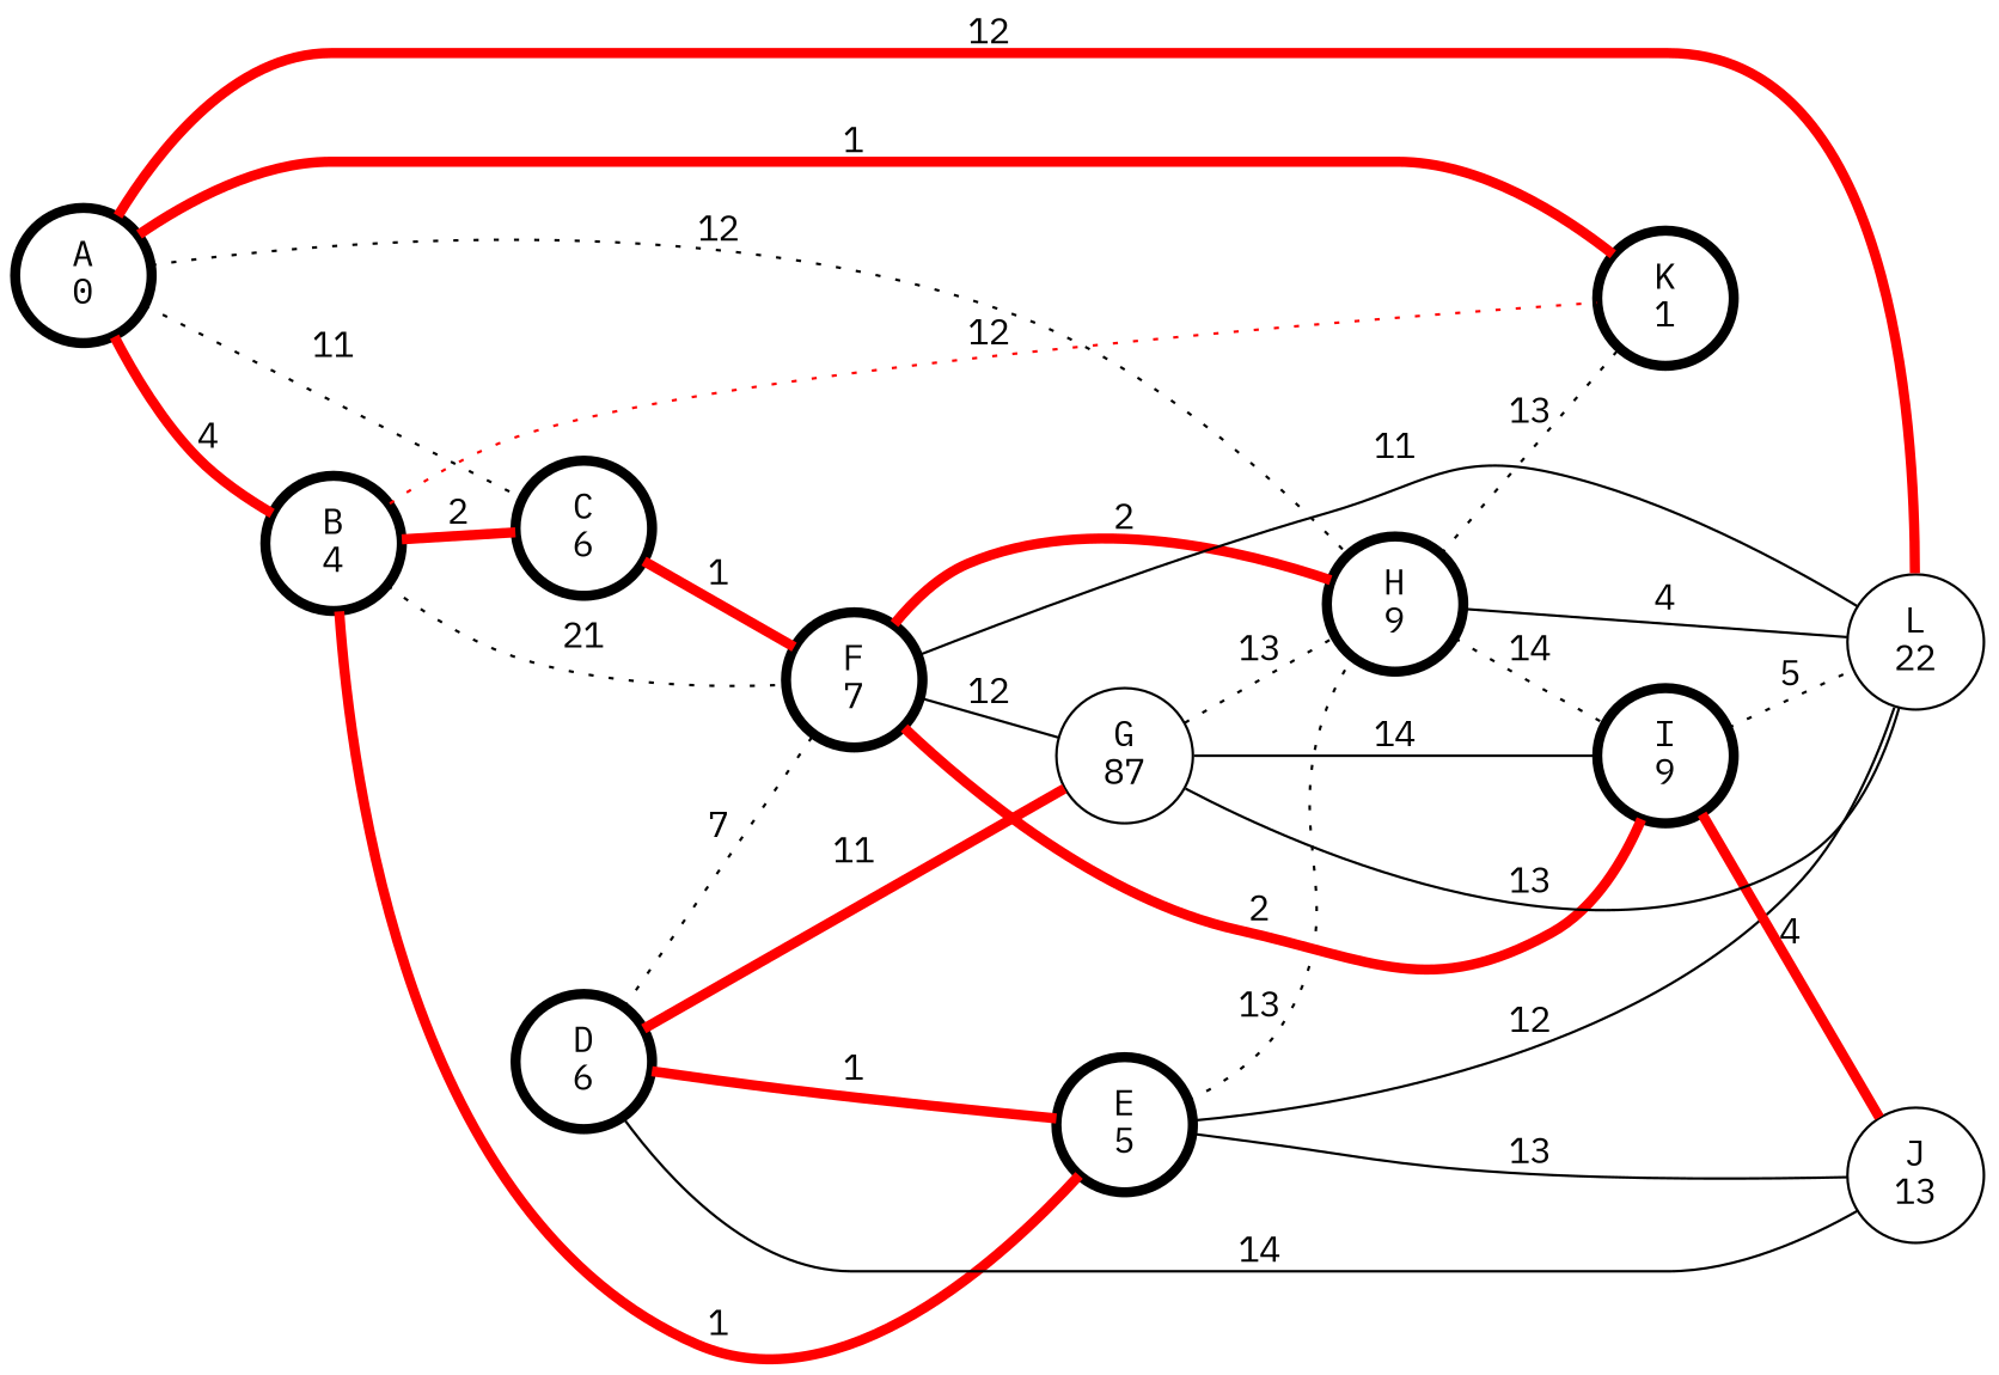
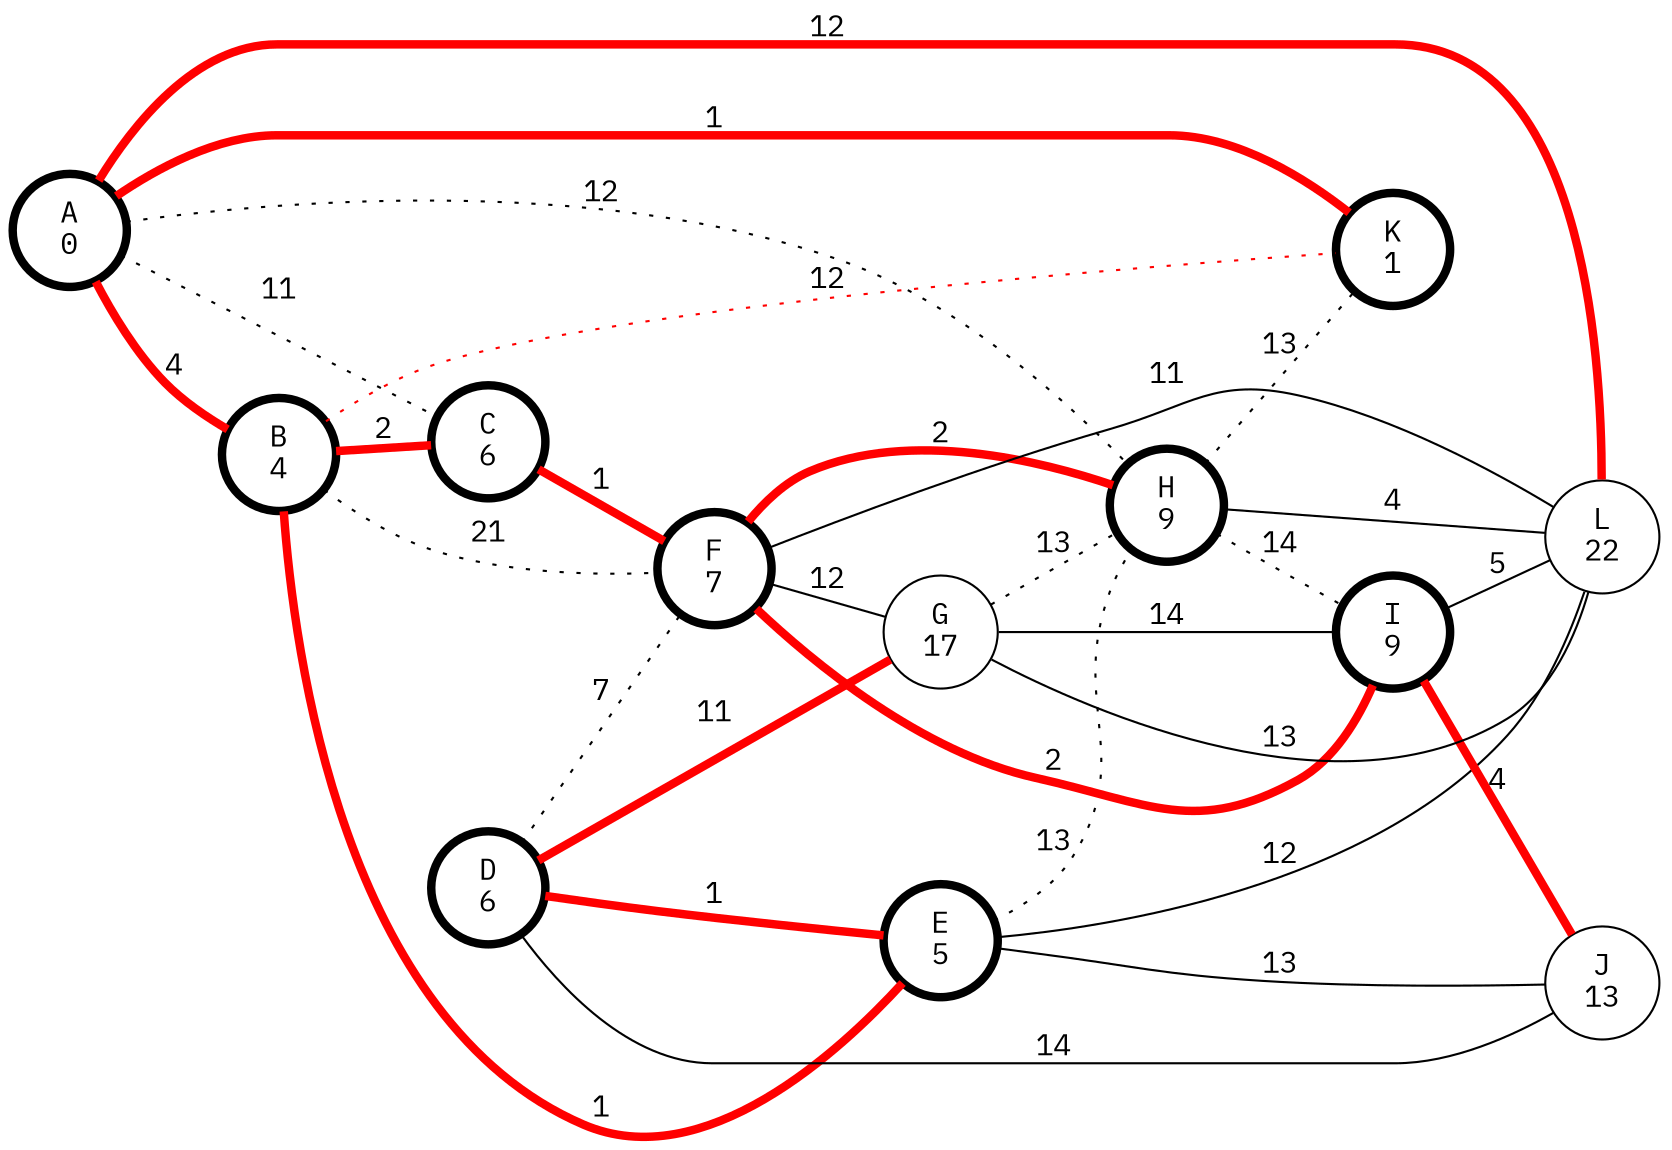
  graph {
    fontname="IBM Plex Mono"
    rankdir=LR
    node [fontname="IBM Plex Mono" penwidth=4]
    edge [fontname="IBM Plex Mono"]
    n1 [label="A\n0"]
    n2 [label="B\n4"]
    n3 [label="C\n6"]
    n4 [label="H\n9"]
    n5 [label="K\n1"]
    n6 [label="L\n22" penwidth=""]
    n7 [label="E\n5"]
    n8 [label="F\n7"]
    n9 [label="I\n9"]
    n10 [label="J\n13" penwidth=""]
-   n11 [label="G\n87" penwidth=""]
+   n11 [label="G\n17" penwidth=""]
    n12 [label="D\n6"]
    n1 -- n2 [color=red label=4 penwidth=4]
    n1 -- n3 [label=11 style=dotted]
    n1 -- n4 [label=12 style=dotted]
    n1 -- n5 [color=red label=1 penwidth=4]
    n1 -- n6 [color=red label=12 penwidth=4]
    n2 -- n3 [color=red label=2 penwidth=4]
    n2 -- n5 [color=red label=12 style=dotted]
    n2 -- n7 [color=red label=1 penwidth=4]
    n2 -- n8 [label=21 style=dotted]
    n3 -- n8 [color=red label=1 penwidth=4]
    n4 -- n5 [label=13 style=dotted]
    n4 -- n6 [label=4]
    n4 -- n9 [label=14 style=dotted]
    n7 -- n4 [label=13 style=dotted]
    n7 -- n6 [label=12]
    n7 -- n10 [label=13]
    n8 -- n4 [color=red label=2 penwidth=4]
    n8 -- n6 [label=11]
    n8 -- n9 [color=red label=2 penwidth=4]
    n8 -- n11 [label=12]
-   n9 -- n6 [label=5 style=dotted]
+   n9 -- n6 [label=5]
    n9 -- n10 [color=red label=4 penwidth=4]
    n11 -- n4 [label=13 style=dotted]
    n11 -- n6 [label=13]
    n11 -- n9 [label=14]
    n12 -- n7 [color=red label=1 penwidth=4]
    n12 -- n8 [label=7 style=dotted]
    n12 -- n10 [label=14]
    n12 -- n11 [color=red label=11 penwidth=4]
  }
